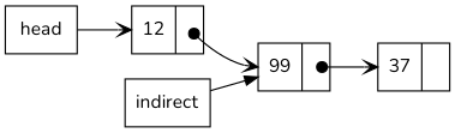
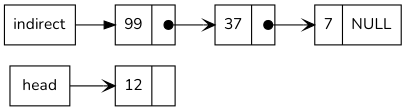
  digraph {
    fontname=Nunito
    rankdir=LR
    node [fontname=Nunito shape=record]
    edge [arrowhead=vee fontname=Nunito tailport="ref:c" arrowtail=dot dir=both tailclip=false]
    n1 [label=head]
    n2 [label="{ <data> 12 | <ref>  }"]
    n3 [label="{ <data> 99 | <ref>  }"]
    n4 [label=indirect]
+   n5 [label="{  <data> 7 | <ref> NULL }"]
    n6 [label="{ <data> 37 | <ref>  }"]
    n1 -> n2 [arrowtail="" dir="" tailclip=""]
-   n2 -> n3 [headport=data]
    n3 -> n6 [headport=data]
    n4 -> n3 [arrowhead="" arrowtail="" dir="" tailclip=""]
+   n6 -> n5
  }
